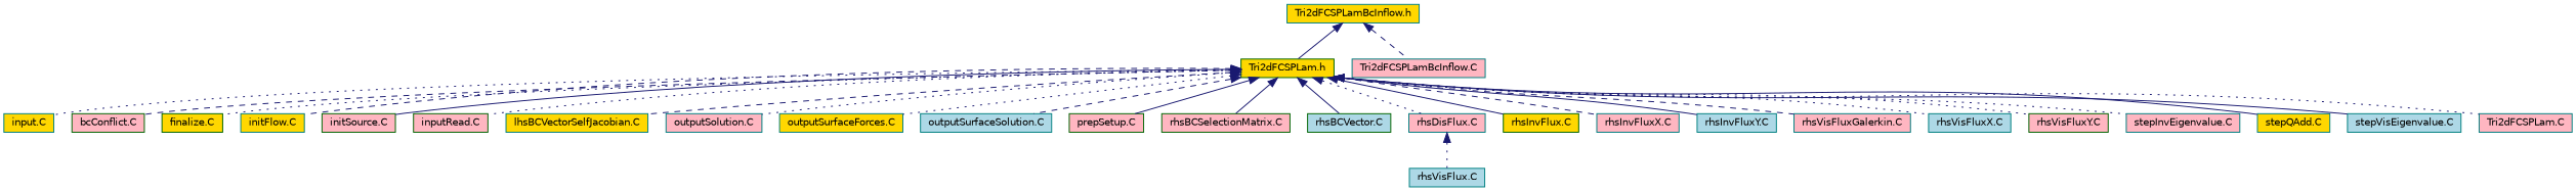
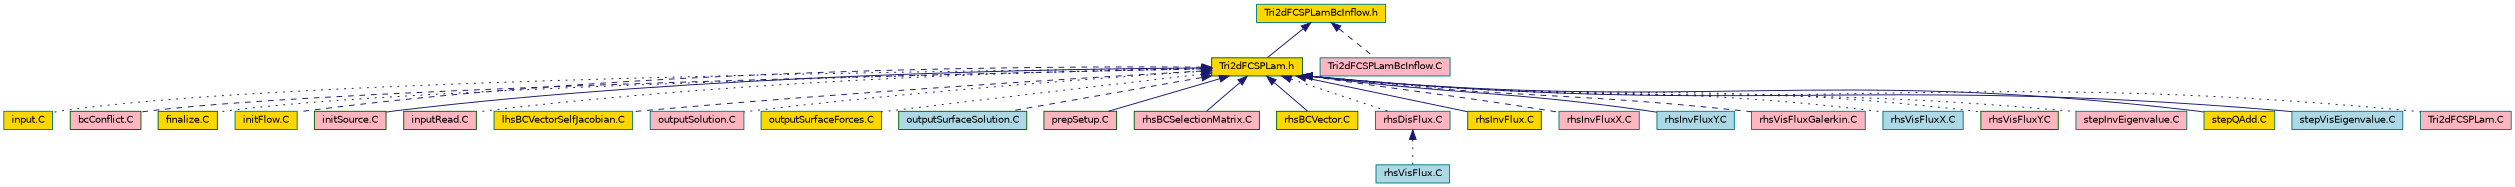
  digraph {
    node [color=teal fillcolor=lightpink fontname=Helvetica fontsize=10 shape=record style=filled]
    edge [color=midnightblue dir=back fontname=Helvetica fontsize=10 labelfontname=Helvetica labelfontsize=10 style=dotted]
    n1 [fillcolor=gold fontcolor=black height=0.2 label="Tri2dFCSPLamBcInflow.h" width=0.4]
    n2 [color=darkgreen fillcolor=gold height=0.2 label="Tri2dFCSPLam.h" width=0.4]
    n3 [height=0.2 label="Tri2dFCSPLamBcInflow.C" width=0.4]
    n4 [fillcolor=gold height=0.2 label="input.C" width=0.4]
    n5 [color=darkgreen height=0.2 label="bcConflict.C" width=0.4]
    n6 [color=darkgreen fillcolor=gold height=0.2 label="finalize.C" width=0.4]
    n7 [fillcolor=gold height=0.2 label="initFlow.C" width=0.4]
    n8 [color=darkgreen height=0.2 label="initSource.C" width=0.4]
    n9 [color=darkgreen height=0.2 label="inputRead.C" width=0.4]
    n10 [fillcolor=gold height=0.2 label="lhsBCVectorSelfJacobian.C" width=0.4]
    n11 [height=0.2 label="outputSolution.C" width=0.4]
    n12 [fillcolor=gold height=0.2 label="outputSurfaceForces.C" width=0.4]
-   n13 [fillcolor=lightblue height=0.2 label="outputSurfaceSolution.C" width=0.4]
+   n13 [color=darkgreen fillcolor=lightblue height=0.2 label="outputSurfaceSolution.C" width=0.4]
    n14 [color=darkgreen height=0.2 label="prepSetup.C" width=0.4]
    n15 [color=darkgreen height=0.2 label="rhsBCSelectionMatrix.C" width=0.4]
-   n16 [color=darkgreen fillcolor=lightblue height=0.2 label="rhsBCVector.C" width=0.4]
+   n16 [color=darkgreen fillcolor=gold height=0.2 label="rhsBCVector.C" width=0.4]
    n17 [height=0.2 label="rhsDisFlux.C" width=0.4]
    n18 [color=darkgreen fillcolor=gold height=0.2 label="rhsInvFlux.C" width=0.4]
    n19 [height=0.2 label="rhsInvFluxX.C" width=0.4]
    n20 [fillcolor=lightblue height=0.2 label="rhsInvFluxY.C" width=0.4]
    n21 [height=0.2 label="rhsVisFluxGalerkin.C" width=0.4]
    n22 [fillcolor=lightblue height=0.2 label="rhsVisFluxX.C" width=0.4]
    n23 [color=darkgreen height=0.2 label="rhsVisFluxY.C" width=0.4]
    n24 [height=0.2 label="stepInvEigenvalue.C" width=0.4]
    n25 [fillcolor=gold height=0.2 label="stepQAdd.C" width=0.4]
    n26 [fillcolor=lightblue height=0.2 label="stepVisEigenvalue.C" width=0.4]
    n27 [height=0.2 label="Tri2dFCSPLam.C" width=0.4]
    n28 [fillcolor=lightblue height=0.2 label="rhsVisFlux.C" width=0.4]
    n1 -> n2 [style=solid]
    n1 -> n3 [style=dashed]
    n2 -> n4
    n2 -> n5 [style=dashed]
    n2 -> n6
    n2 -> n7 [style=dashed]
    n2 -> n8 [style=solid]
    n2 -> n9
    n2 -> n10 [style=dashed]
    n2 -> n11
    n2 -> n12
    n2 -> n13 [style=dashed]
    n2 -> n14 [style=solid]
    n2 -> n15 [style=solid]
    n2 -> n16 [style=solid]
    n2 -> n17
    n2 -> n18 [style=solid]
    n2 -> n19 [style=dashed]
    n2 -> n20 [style=solid]
    n2 -> n21 [style=dashed]
    n2 -> n22
    n2 -> n23
    n2 -> n24
    n2 -> n25 [style=solid]
    n2 -> n26 [style=solid]
    n2 -> n27
    n17 -> n28
  }
